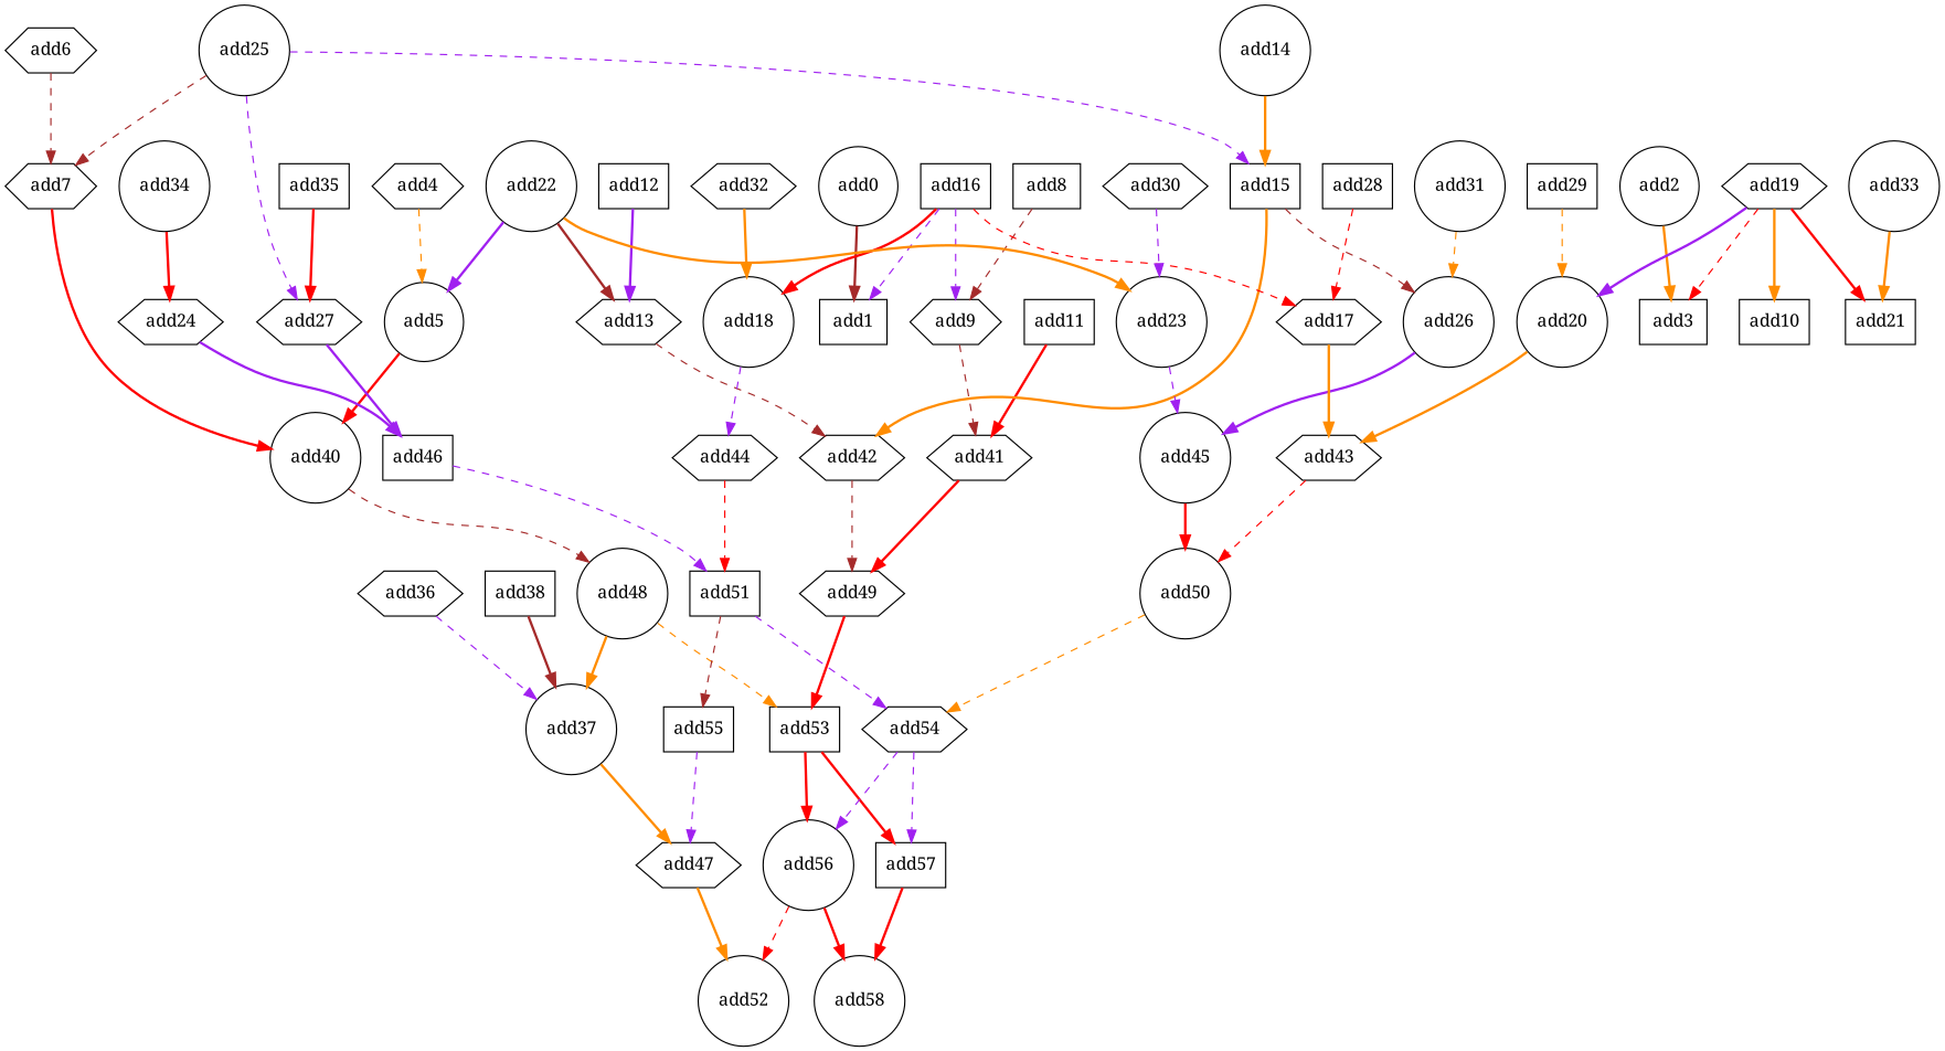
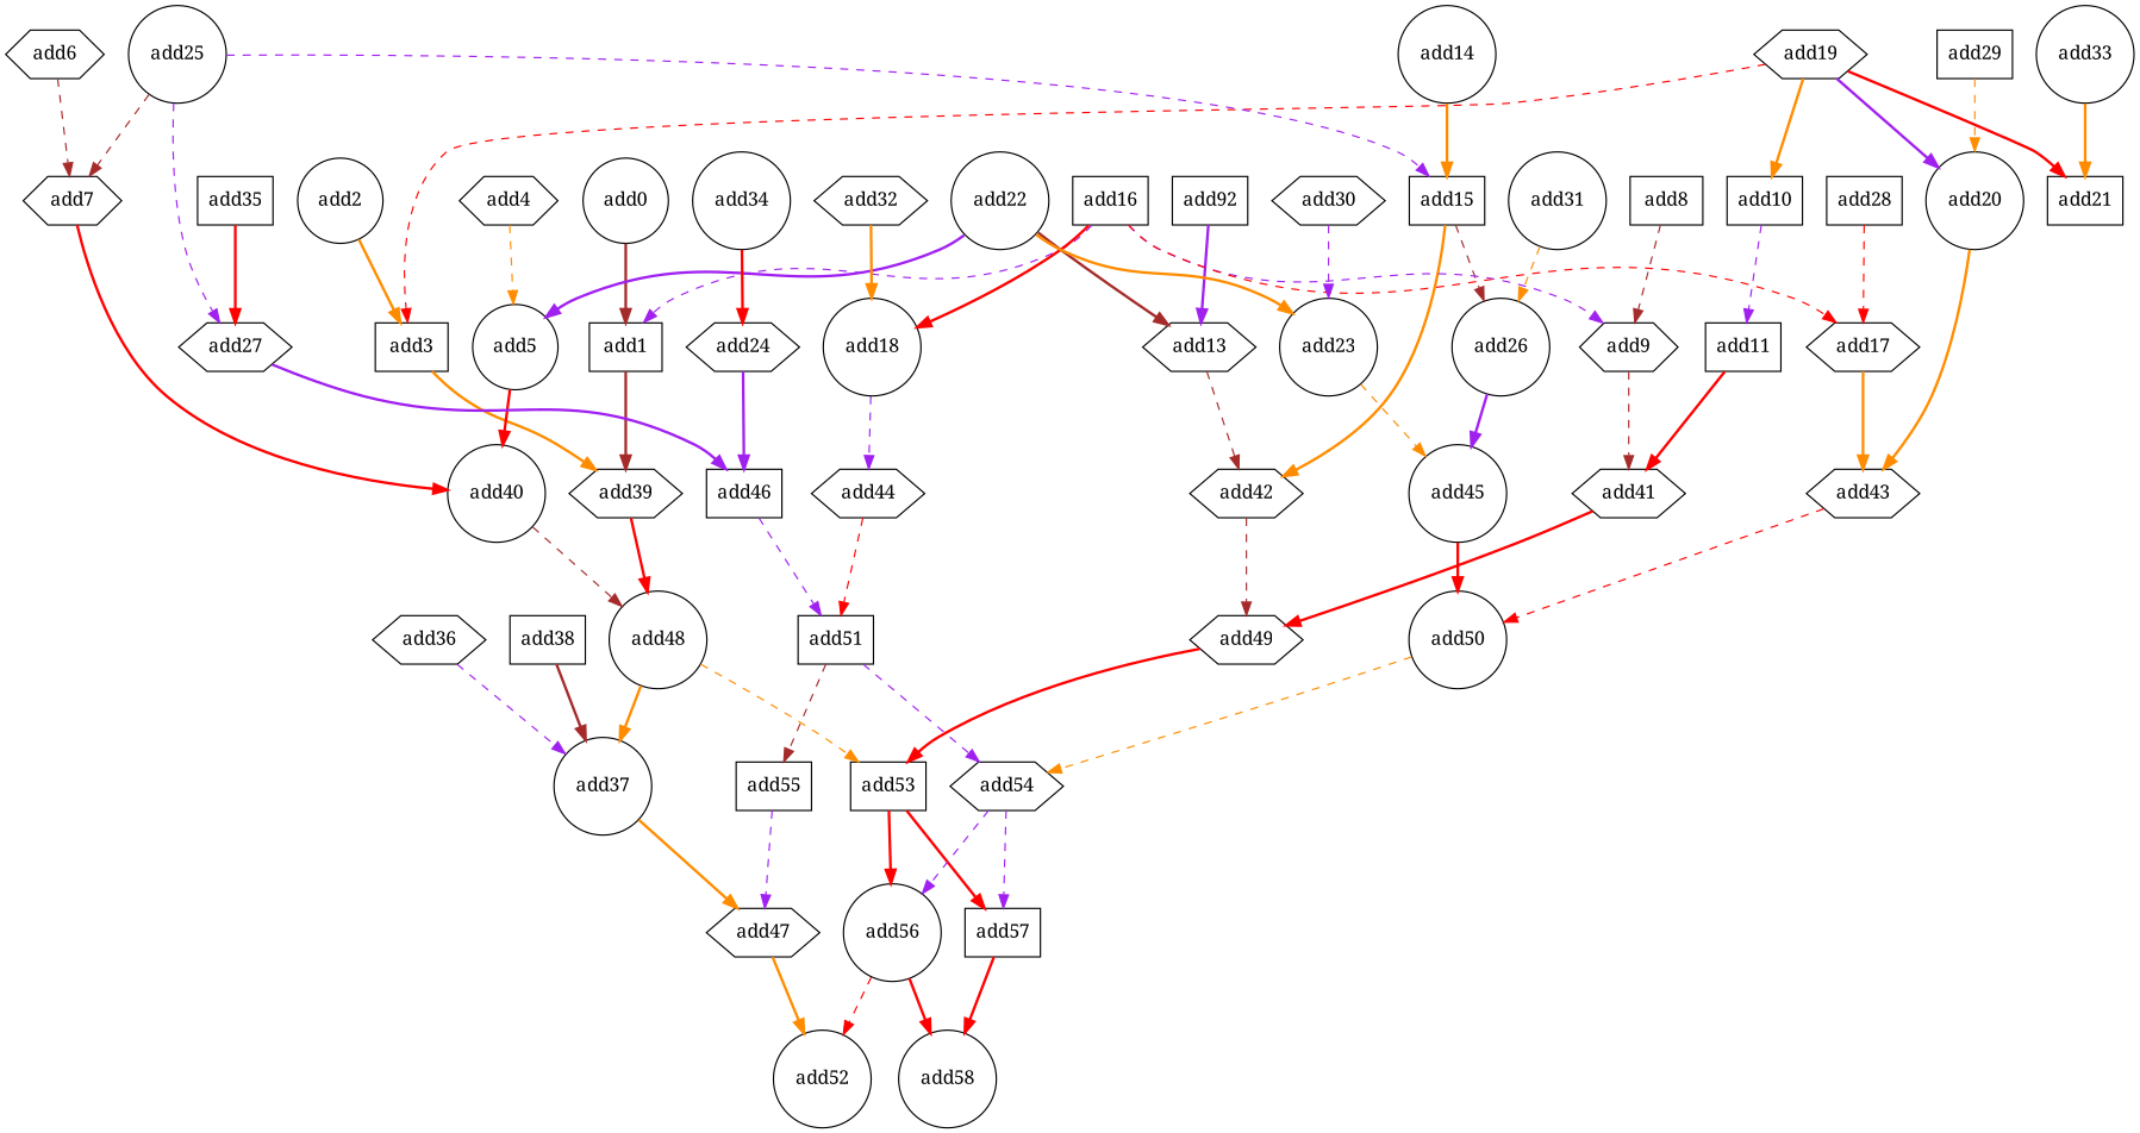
  strict digraph {
    fontname="Noto Serif"
    node [fontname="Noto Serif" opcode=add shape=circle]
    edge [color=red fontname="Noto Serif" style=bold]
    add1 [shape=box]
    add0
+   add39 [shape=hexagon]
    add48
    add37
    add53 [shape=box]
    add3 [shape=box]
    add2
    add4 [shape=hexagon]
    add5
    add40
    add6 [shape=hexagon]
    add7 [shape=hexagon]
    add8 [shape=box]
    add9 [shape=hexagon]
    add41 [shape=hexagon]
    add49 [shape=hexagon]
    add10 [shape=box]
    add11 [shape=box]
-   add12 [shape=box]
+   add12 [shape=box label=add92]
    add13 [shape=hexagon]
    add42 [shape=hexagon]
    add15 [shape=box]
    add14
    add26
    add16 [shape=box]
    add17 [shape=hexagon]
    add18
    add43 [shape=hexagon]
    add44 [shape=hexagon]
    add50
    add51 [shape=box]
    add54 [shape=hexagon]
    add55 [shape=box]
    add19 [shape=hexagon]
    add20
    add21 [shape=box]
    add22
    add23
    add45
    add24 [shape=hexagon]
    add46 [shape=box]
    add25
    add27 [shape=hexagon]
    add28 [shape=box]
    add29 [shape=box]
    add30 [shape=hexagon]
    add31
    add32 [shape=hexagon]
    add33
    add34
    add35 [shape=box]
    add36 [shape=hexagon]
    add47 [shape=hexagon]
    add52
    add38 [shape=box]
    add56
    add57 [shape=box]
    add58
+   add1 -> add39 [color=brown]
    add0 -> add1 [color=brown]
+   add39 -> add48
    add48 -> add37 [color=darkorange]
    add48 -> add53 [color=darkorange style=dashed]
    add37 -> add47 [color=darkorange]
    add53 -> add56
    add53 -> add57
+   add3 -> add39 [color=darkorange]
    add2 -> add3 [color=darkorange]
    add4 -> add5 [color=darkorange style=dashed]
    add5 -> add40
    add40 -> add48 [color=brown style=dashed]
    add6 -> add7 [color=brown style=dashed]
    add7 -> add40
    add8 -> add9 [color=brown style=dashed]
    add9 -> add41 [color=brown style=dashed]
    add41 -> add49
    add49 -> add53
+   add10 -> add11 [color=purple style=dashed]
    add11 -> add41
    add12 -> add13 [color=purple]
    add13 -> add42 [color=brown style=dashed]
    add42 -> add49 [color=brown style=dashed]
    add15 -> add42 [color=darkorange]
    add15 -> add26 [color=brown style=dashed]
    add14 -> add15 [color=darkorange]
    add26 -> add45 [color=purple]
    add16 -> add1 [color=purple style=dashed]
    add16 -> add9 [color=purple style=dashed]
    add16 -> add17 [style=dashed]
    add16 -> add18
    add17 -> add43 [color=darkorange]
    add18 -> add44 [color=purple style=dashed]
    add43 -> add50 [style=dashed]
    add44 -> add51 [style=dashed]
    add50 -> add54 [color=darkorange style=dashed]
    add51 -> add54 [color=purple style=dashed]
    add51 -> add55 [color=brown style=dashed]
    add54 -> add56 [color=purple style=dashed]
    add54 -> add57 [color=purple style=dashed]
    add55 -> add47 [color=purple style=dashed]
    add19 -> add3 [style=dashed]
    add19 -> add10 [color=darkorange]
    add19 -> add20 [color=purple]
    add19 -> add21
    add20 -> add43 [color=darkorange]
    add22 -> add5 [color=purple]
    add22 -> add13 [color=brown]
    add22 -> add23 [color=darkorange]
-   add23 -> add45 [color=purple style=dashed]
+   add23 -> add45 [color=darkorange style=dashed]
    add45 -> add50
    add24 -> add46 [color=purple]
    add46 -> add51 [color=purple style=dashed]
    add25 -> add7 [color=brown style=dashed]
    add25 -> add15 [color=purple style=dashed]
    add25 -> add27 [color=purple style=dashed]
    add27 -> add46 [color=purple]
    add28 -> add17 [style=dashed]
    add29 -> add20 [color=darkorange style=dashed]
    add30 -> add23 [color=purple style=dashed]
    add31 -> add26 [color=darkorange style=dashed]
    add32 -> add18 [color=darkorange]
    add33 -> add21 [color=darkorange]
    add34 -> add24
    add35 -> add27
    add36 -> add37 [color=purple style=dashed]
    add47 -> add52 [color=darkorange]
    add38 -> add37 [color=brown]
    add56 -> add52 [style=dashed]
    add56 -> add58
    add57 -> add58
  }
